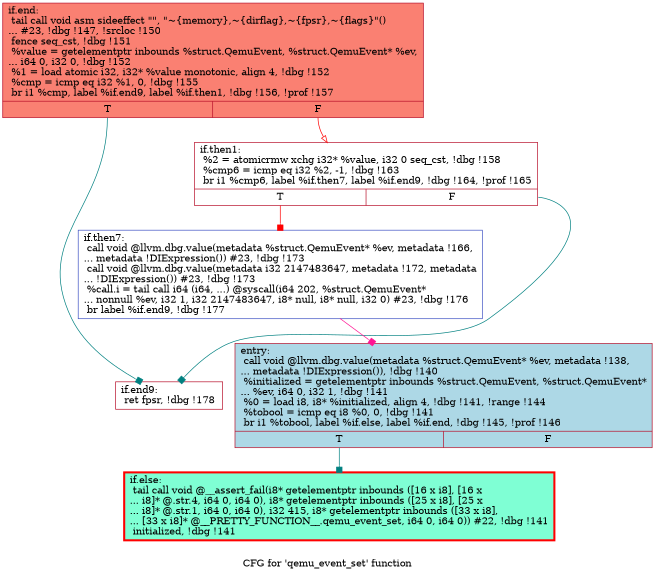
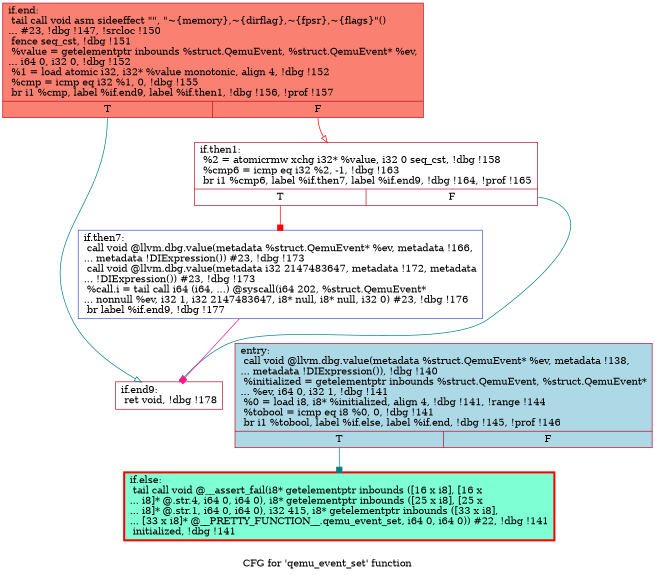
  digraph {
    label="CFG for 'qemu_event_set' function"
    node [color="#b70d28ff" fillcolor=white shape=record style=filled]
    edge [arrowhead=box color=teal tailport=s0]
    n1 [fillcolor=lightblue label="{entry:\l  call void @llvm.dbg.value(metadata %struct.QemuEvent* %ev, metadata !138,\l... metadata !DIExpression()), !dbg !140\l  %initialized = getelementptr inbounds %struct.QemuEvent, %struct.QemuEvent*\l... %ev, i64 0, i32 1, !dbg !141\l  %0 = load i8, i8* %initialized, align 4, !dbg !141, !range !144\l  %tobool = icmp eq i8 %0, 0, !dbg !141\l  br i1 %tobool, label %if.else, label %if.end, !dbg !145, !prof !146\l|{<s0>T|<s1>F}}"]
    n2 [color=red fillcolor=aquamarine label="{if.else:                                          \l  tail call void @__assert_fail(i8* getelementptr inbounds ([16 x i8], [16 x\l... i8]* @.str.4, i64 0, i64 0), i8* getelementptr inbounds ([25 x i8], [25 x\l... i8]* @.str.1, i64 0, i64 0), i32 415, i8* getelementptr inbounds ([33 x i8],\l... [33 x i8]* @__PRETTY_FUNCTION__.qemu_event_set, i64 0, i64 0)) #22, !dbg !141\l  initialized, !dbg !141\l}" penwidth=3.0]
    n3 [fillcolor=salmon label="{if.end:                                           \l  tail call void asm sideeffect \"\", \"~\{memory\},~\{dirflag\},~\{fpsr\},~\{flags\}\"()\l... #23, !dbg !147, !srcloc !150\l  fence seq_cst, !dbg !151\l  %value = getelementptr inbounds %struct.QemuEvent, %struct.QemuEvent* %ev,\l... i64 0, i32 0, !dbg !152\l  %1 = load atomic i32, i32* %value monotonic, align 4, !dbg !152\l  %cmp = icmp eq i32 %1, 0, !dbg !155\l  br i1 %cmp, label %if.end9, label %if.then1, !dbg !156, !prof !157\l|{<s0>T|<s1>F}}"]
-   n4 [label="{if.end9:                                          \l  ret fpsr, !dbg !178\l}"]
+   n4 [label="{if.end9:                                          \l  ret void, !dbg !178\l}"]
    n5 [label="{if.then1:                                         \l  %2 = atomicrmw xchg i32* %value, i32 0 seq_cst, !dbg !158\l  %cmp6 = icmp eq i32 %2, -1, !dbg !163\l  br i1 %cmp6, label %if.then7, label %if.end9, !dbg !164, !prof !165\l|{<s0>T|<s1>F}}"]
    n6 [color="#3d50c3ff" label="{if.then7:                                         \l  call void @llvm.dbg.value(metadata %struct.QemuEvent* %ev, metadata !166,\l... metadata !DIExpression()) #23, !dbg !173\l  call void @llvm.dbg.value(metadata i32 2147483647, metadata !172, metadata\l... !DIExpression()) #23, !dbg !173\l  %call.i = tail call i64 (i64, ...) @syscall(i64 202, %struct.QemuEvent*\l... nonnull %ev, i32 1, i32 2147483647, i8* null, i8* null, i32 0) #23, !dbg !176\l  br label %if.end9, !dbg !177\l}"]
    n1 -> n2
-   n3 -> n4
+   n3 -> n4 [arrowhead=onormal]
    n3 -> n5 [arrowhead=onormal color=red tailport=s1]
-   n5 -> n4 [tailport=s1]
+   n5 -> n4 [arrowhead=onormal tailport=s1]
    n5 -> n6 [color=red]
-   n6 -> n1 [color=deeppink]
+   n6 -> n4 [color=deeppink]
  }
